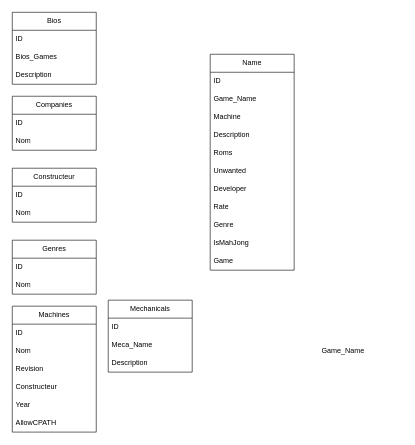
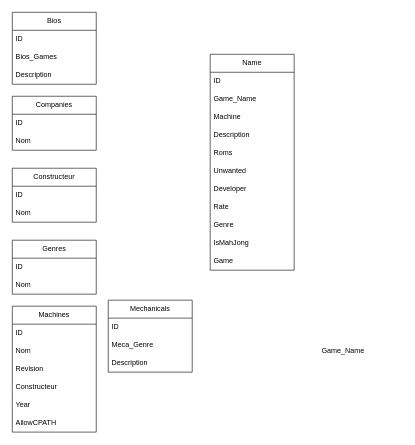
  <mxCell id="0" />
  <mxCell id="1" parent="0" />
  <mxCell id="2" value="Bios" style="swimlane;fontStyle=0;childLayout=stackLayout;horizontal=1;startSize=30;horizontalStack=0;resizeParent=1;resizeParentMax=0;resizeLast=0;collapsible=1;marginBottom=0;whiteSpace=wrap;html=1;" parent="1" vertex="1"><mxGeometry x="20" y="20" width="140" height="120" as="geometry" /></mxCell>
  <mxCell id="3" value="ID" style="text;strokeColor=none;fillColor=none;align=left;verticalAlign=middle;spacingLeft=4;spacingRight=4;overflow=hidden;points=[[0,0.5],[1,0.5]];portConstraint=eastwest;rotatable=0;whiteSpace=wrap;html=1;" parent="2" vertex="1"><mxGeometry y="30" width="140" height="30" as="geometry" /></mxCell>
  <mxCell id="4" value="Bios_Games" style="text;strokeColor=none;fillColor=none;align=left;verticalAlign=middle;spacingLeft=4;spacingRight=4;overflow=hidden;points=[[0,0.5],[1,0.5]];portConstraint=eastwest;rotatable=0;whiteSpace=wrap;html=1;" parent="2" vertex="1"><mxGeometry y="60" width="140" height="30" as="geometry" /></mxCell>
  <mxCell id="5" value="Description" style="text;strokeColor=none;fillColor=none;align=left;verticalAlign=middle;spacingLeft=4;spacingRight=4;overflow=hidden;points=[[0,0.5],[1,0.5]];portConstraint=eastwest;rotatable=0;whiteSpace=wrap;html=1;" parent="2" vertex="1"><mxGeometry y="90" width="140" height="30" as="geometry" /></mxCell>
  <mxCell id="6" value="Companies" style="swimlane;fontStyle=0;childLayout=stackLayout;horizontal=1;startSize=30;horizontalStack=0;resizeParent=1;resizeParentMax=0;resizeLast=0;collapsible=1;marginBottom=0;whiteSpace=wrap;html=1;" vertex="1" parent="1"><mxGeometry x="20" y="160" width="140" height="90" as="geometry" /></mxCell>
  <mxCell id="7" value="ID" style="text;strokeColor=none;fillColor=none;align=left;verticalAlign=middle;spacingLeft=4;spacingRight=4;overflow=hidden;points=[[0,0.5],[1,0.5]];portConstraint=eastwest;rotatable=0;whiteSpace=wrap;html=1;" vertex="1" parent="6"><mxGeometry y="30" width="140" height="30" as="geometry" /></mxCell>
  <mxCell id="8" value="Nom" style="text;strokeColor=none;fillColor=none;align=left;verticalAlign=middle;spacingLeft=4;spacingRight=4;overflow=hidden;points=[[0,0.5],[1,0.5]];portConstraint=eastwest;rotatable=0;whiteSpace=wrap;html=1;" vertex="1" parent="6"><mxGeometry y="60" width="140" height="30" as="geometry" /></mxCell>
  <mxCell id="9" value="Constructeur" style="swimlane;fontStyle=0;childLayout=stackLayout;horizontal=1;startSize=30;horizontalStack=0;resizeParent=1;resizeParentMax=0;resizeLast=0;collapsible=1;marginBottom=0;whiteSpace=wrap;html=1;" vertex="1" parent="1"><mxGeometry x="20" y="280" width="140" height="90" as="geometry" /></mxCell>
  <mxCell id="10" value="ID" style="text;strokeColor=none;fillColor=none;align=left;verticalAlign=middle;spacingLeft=4;spacingRight=4;overflow=hidden;points=[[0,0.5],[1,0.5]];portConstraint=eastwest;rotatable=0;whiteSpace=wrap;html=1;" vertex="1" parent="9"><mxGeometry y="30" width="140" height="30" as="geometry" /></mxCell>
  <mxCell id="11" value="Nom" style="text;strokeColor=none;fillColor=none;align=left;verticalAlign=middle;spacingLeft=4;spacingRight=4;overflow=hidden;points=[[0,0.5],[1,0.5]];portConstraint=eastwest;rotatable=0;whiteSpace=wrap;html=1;" vertex="1" parent="9"><mxGeometry y="60" width="140" height="30" as="geometry" /></mxCell>
  <mxCell id="12" value="Name" style="swimlane;fontStyle=0;childLayout=stackLayout;horizontal=1;startSize=30;horizontalStack=0;resizeParent=1;resizeParentMax=0;resizeLast=0;collapsible=1;marginBottom=0;whiteSpace=wrap;html=1;" vertex="1" parent="1"><mxGeometry x="350" y="90" width="140" height="360" as="geometry" /></mxCell>
  <mxCell id="13" value="ID" style="text;strokeColor=none;fillColor=none;align=left;verticalAlign=middle;spacingLeft=4;spacingRight=4;overflow=hidden;points=[[0,0.5],[1,0.5]];portConstraint=eastwest;rotatable=0;whiteSpace=wrap;html=1;" vertex="1" parent="12"><mxGeometry y="30" width="140" height="30" as="geometry" /></mxCell>
  <mxCell id="14" value="Game_Name" style="text;strokeColor=none;fillColor=none;align=left;verticalAlign=middle;spacingLeft=4;spacingRight=4;overflow=hidden;points=[[0,0.5],[1,0.5]];portConstraint=eastwest;rotatable=0;whiteSpace=wrap;html=1;" vertex="1" parent="12"><mxGeometry y="60" width="140" height="30" as="geometry" /></mxCell>
  <mxCell id="15" value="Machine" style="text;strokeColor=none;fillColor=none;align=left;verticalAlign=middle;spacingLeft=4;spacingRight=4;overflow=hidden;points=[[0,0.5],[1,0.5]];portConstraint=eastwest;rotatable=0;whiteSpace=wrap;html=1;" vertex="1" parent="12"><mxGeometry y="90" width="140" height="30" as="geometry" /></mxCell>
  <mxCell id="16" value="Description" style="text;strokeColor=none;fillColor=none;align=left;verticalAlign=middle;spacingLeft=4;spacingRight=4;overflow=hidden;points=[[0,0.5],[1,0.5]];portConstraint=eastwest;rotatable=0;whiteSpace=wrap;html=1;" vertex="1" parent="12"><mxGeometry y="120" width="140" height="30" as="geometry" /></mxCell>
  <mxCell id="17" value="Roms" style="text;strokeColor=none;fillColor=none;align=left;verticalAlign=middle;spacingLeft=4;spacingRight=4;overflow=hidden;points=[[0,0.5],[1,0.5]];portConstraint=eastwest;rotatable=0;whiteSpace=wrap;html=1;" vertex="1" parent="12"><mxGeometry y="150" width="140" height="30" as="geometry" /></mxCell>
  <mxCell id="18" value="Unwanted" style="text;strokeColor=none;fillColor=none;align=left;verticalAlign=middle;spacingLeft=4;spacingRight=4;overflow=hidden;points=[[0,0.5],[1,0.5]];portConstraint=eastwest;rotatable=0;whiteSpace=wrap;html=1;" vertex="1" parent="12"><mxGeometry y="180" width="140" height="30" as="geometry" /></mxCell>
  <mxCell id="19" value="Developer" style="text;strokeColor=none;fillColor=none;align=left;verticalAlign=middle;spacingLeft=4;spacingRight=4;overflow=hidden;points=[[0,0.5],[1,0.5]];portConstraint=eastwest;rotatable=0;whiteSpace=wrap;html=1;" vertex="1" parent="12"><mxGeometry y="210" width="140" height="30" as="geometry" /></mxCell>
  <mxCell id="20" value="Rate" style="text;strokeColor=none;fillColor=none;align=left;verticalAlign=middle;spacingLeft=4;spacingRight=4;overflow=hidden;points=[[0,0.5],[1,0.5]];portConstraint=eastwest;rotatable=0;whiteSpace=wrap;html=1;" vertex="1" parent="12"><mxGeometry y="240" width="140" height="30" as="geometry" /></mxCell>
  <mxCell id="21" value="Genre" style="text;strokeColor=none;fillColor=none;align=left;verticalAlign=middle;spacingLeft=4;spacingRight=4;overflow=hidden;points=[[0,0.5],[1,0.5]];portConstraint=eastwest;rotatable=0;whiteSpace=wrap;html=1;" vertex="1" parent="12"><mxGeometry y="270" width="140" height="30" as="geometry" /></mxCell>
  <mxCell id="22" value="IsMahJong" style="text;strokeColor=none;fillColor=none;align=left;verticalAlign=middle;spacingLeft=4;spacingRight=4;overflow=hidden;points=[[0,0.5],[1,0.5]];portConstraint=eastwest;rotatable=0;whiteSpace=wrap;html=1;" vertex="1" parent="12"><mxGeometry y="300" width="140" height="30" as="geometry" /></mxCell>
  <mxCell id="23" value="Game" style="text;strokeColor=none;fillColor=none;align=left;verticalAlign=middle;spacingLeft=4;spacingRight=4;overflow=hidden;points=[[0,0.5],[1,0.5]];portConstraint=eastwest;rotatable=0;whiteSpace=wrap;html=1;" vertex="1" parent="12"><mxGeometry y="330" width="140" height="30" as="geometry" /></mxCell>
  <mxCell id="24" value="Game_Name" style="text;strokeColor=none;fillColor=none;align=left;verticalAlign=middle;spacingLeft=4;spacingRight=4;overflow=hidden;points=[[0,0.5],[1,0.5]];portConstraint=eastwest;rotatable=0;whiteSpace=wrap;html=1;" vertex="1" parent="1"><mxGeometry x="530" y="570" width="140" height="30" as="geometry" /></mxCell>
  <mxCell id="25" value="Genres" style="swimlane;fontStyle=0;childLayout=stackLayout;horizontal=1;startSize=30;horizontalStack=0;resizeParent=1;resizeParentMax=0;resizeLast=0;collapsible=1;marginBottom=0;whiteSpace=wrap;html=1;" vertex="1" parent="1"><mxGeometry x="20" y="400" width="140" height="90" as="geometry" /></mxCell>
  <mxCell id="26" value="ID" style="text;strokeColor=none;fillColor=none;align=left;verticalAlign=middle;spacingLeft=4;spacingRight=4;overflow=hidden;points=[[0,0.5],[1,0.5]];portConstraint=eastwest;rotatable=0;whiteSpace=wrap;html=1;" vertex="1" parent="25"><mxGeometry y="30" width="140" height="30" as="geometry" /></mxCell>
  <mxCell id="27" value="Nom" style="text;strokeColor=none;fillColor=none;align=left;verticalAlign=middle;spacingLeft=4;spacingRight=4;overflow=hidden;points=[[0,0.5],[1,0.5]];portConstraint=eastwest;rotatable=0;whiteSpace=wrap;html=1;" vertex="1" parent="25"><mxGeometry y="60" width="140" height="30" as="geometry" /></mxCell>
  <mxCell id="28" value="Machines" style="swimlane;fontStyle=0;childLayout=stackLayout;horizontal=1;startSize=30;horizontalStack=0;resizeParent=1;resizeParentMax=0;resizeLast=0;collapsible=1;marginBottom=0;whiteSpace=wrap;html=1;" vertex="1" parent="1"><mxGeometry x="20" y="510" width="140" height="210" as="geometry" /></mxCell>
  <mxCell id="29" value="ID" style="text;strokeColor=none;fillColor=none;align=left;verticalAlign=middle;spacingLeft=4;spacingRight=4;overflow=hidden;points=[[0,0.5],[1,0.5]];portConstraint=eastwest;rotatable=0;whiteSpace=wrap;html=1;" vertex="1" parent="28"><mxGeometry y="30" width="140" height="30" as="geometry" /></mxCell>
  <mxCell id="30" value="Nom" style="text;strokeColor=none;fillColor=none;align=left;verticalAlign=middle;spacingLeft=4;spacingRight=4;overflow=hidden;points=[[0,0.5],[1,0.5]];portConstraint=eastwest;rotatable=0;whiteSpace=wrap;html=1;" vertex="1" parent="28"><mxGeometry y="60" width="140" height="30" as="geometry" /></mxCell>
  <mxCell id="31" value="Revision" style="text;strokeColor=none;fillColor=none;align=left;verticalAlign=middle;spacingLeft=4;spacingRight=4;overflow=hidden;points=[[0,0.5],[1,0.5]];portConstraint=eastwest;rotatable=0;whiteSpace=wrap;html=1;" vertex="1" parent="28"><mxGeometry y="90" width="140" height="30" as="geometry" /></mxCell>
  <mxCell id="32" value="Constructeur" style="text;strokeColor=none;fillColor=none;align=left;verticalAlign=middle;spacingLeft=4;spacingRight=4;overflow=hidden;points=[[0,0.5],[1,0.5]];portConstraint=eastwest;rotatable=0;whiteSpace=wrap;html=1;" vertex="1" parent="28"><mxGeometry y="120" width="140" height="30" as="geometry" /></mxCell>
  <mxCell id="33" value="Year" style="text;strokeColor=none;fillColor=none;align=left;verticalAlign=middle;spacingLeft=4;spacingRight=4;overflow=hidden;points=[[0,0.5],[1,0.5]];portConstraint=eastwest;rotatable=0;whiteSpace=wrap;html=1;" vertex="1" parent="28"><mxGeometry y="150" width="140" height="30" as="geometry" /></mxCell>
  <mxCell id="34" value="AllowCPATH" style="text;strokeColor=none;fillColor=none;align=left;verticalAlign=middle;spacingLeft=4;spacingRight=4;overflow=hidden;points=[[0,0.5],[1,0.5]];portConstraint=eastwest;rotatable=0;whiteSpace=wrap;html=1;" vertex="1" parent="28"><mxGeometry y="180" width="140" height="30" as="geometry" /></mxCell>
  <mxCell id="35" value="Mechanicals" style="swimlane;fontStyle=0;childLayout=stackLayout;horizontal=1;startSize=30;horizontalStack=0;resizeParent=1;resizeParentMax=0;resizeLast=0;collapsible=1;marginBottom=0;whiteSpace=wrap;html=1;" vertex="1" parent="1"><mxGeometry x="180" y="500" width="140" height="120" as="geometry" /></mxCell>
  <mxCell id="36" value="ID" style="text;strokeColor=none;fillColor=none;align=left;verticalAlign=middle;spacingLeft=4;spacingRight=4;overflow=hidden;points=[[0,0.5],[1,0.5]];portConstraint=eastwest;rotatable=0;whiteSpace=wrap;html=1;" vertex="1" parent="35"><mxGeometry y="30" width="140" height="30" as="geometry" /></mxCell>
- <mxCell id="37" value="Meca_Name" style="text;strokeColor=none;fillColor=none;align=left;verticalAlign=middle;spacingLeft=4;spacingRight=4;overflow=hidden;points=[[0,0.5],[1,0.5]];portConstraint=eastwest;rotatable=0;whiteSpace=wrap;html=1;" vertex="1" parent="35"><mxGeometry y="60" width="140" height="30" as="geometry" /></mxCell>
+ <mxCell id="37" value="Meca_Genre" style="text;strokeColor=none;fillColor=none;align=left;verticalAlign=middle;spacingLeft=4;spacingRight=4;overflow=hidden;points=[[0,0.5],[1,0.5]];portConstraint=eastwest;rotatable=0;whiteSpace=wrap;html=1;" vertex="1" parent="35"><mxGeometry y="60" width="140" height="30" as="geometry" /></mxCell>
  <mxCell id="38" value="Description" style="text;strokeColor=none;fillColor=none;align=left;verticalAlign=middle;spacingLeft=4;spacingRight=4;overflow=hidden;points=[[0,0.5],[1,0.5]];portConstraint=eastwest;rotatable=0;whiteSpace=wrap;html=1;" vertex="1" parent="35"><mxGeometry y="90" width="140" height="30" as="geometry" /></mxCell>
